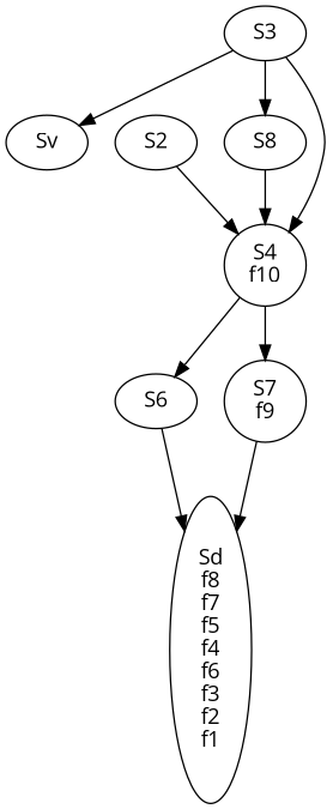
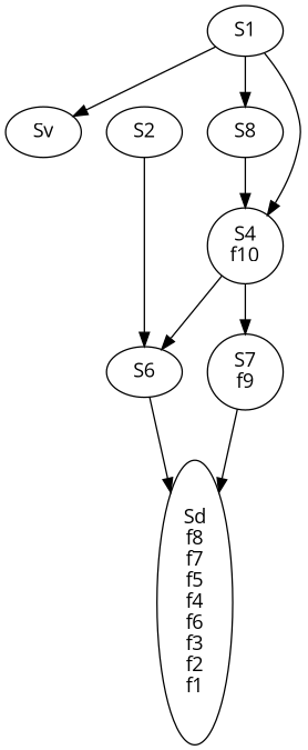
  digraph {
    fontname="Open Sans"
    node [fontname="Open Sans"]
    edge [fontname="Open Sans"]
    n1 [label="S7\nf9"]
    n2 [label="Sd\nf8\nf7\nf5\nf4\nf6\nf3\nf2\nf1"]
    n3 [label="S4\nf10"]
    n4 [label=S6]
    n5 [label=S2]
-   n6 [label=S3]
+   n6 [label=S1]
    n7 [label=Sv]
    n8 [label=S8]
    n1 -> n2
    n3 -> n1
    n3 -> n4
    n4 -> n2
-   n5 -> n3
+   n5 -> n4
    n6 -> n3
    n6 -> n7
    n6 -> n8
    n8 -> n3
  }
